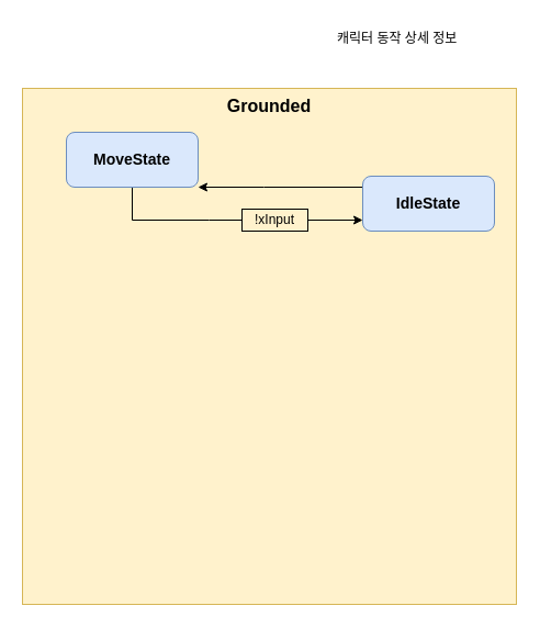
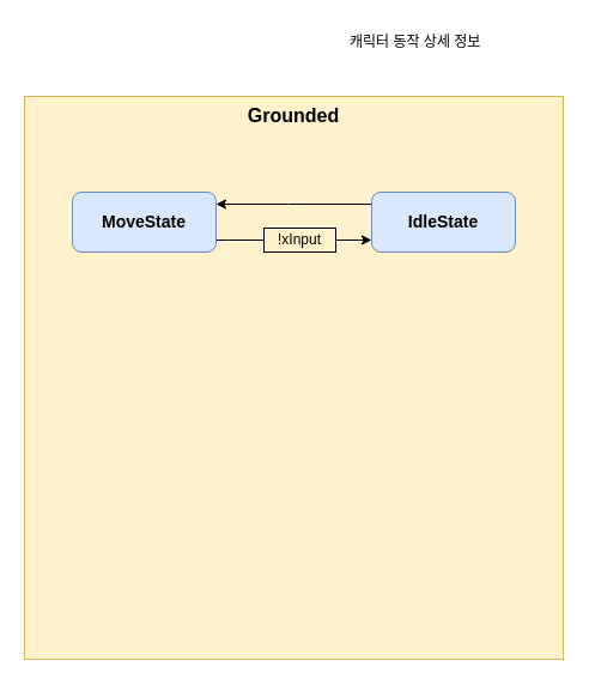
  <mxCell id="0" />
  <mxCell id="1" parent="0" />
- <mxCell id="2" value="&lt;font style=&quot;vertical-align: inherit&quot;&gt;&lt;font style=&quot;vertical-align: inherit&quot;&gt;&lt;font style=&quot;vertical-align: inherit&quot;&gt;&lt;font style=&quot;vertical-align: inherit&quot;&gt;&amp;nbsp;캐릭터 동작 상세 정보&lt;/font&gt;&lt;/font&gt;&lt;/font&gt;&lt;/font&gt;" style="text;html=1;strokeColor=none;fillColor=none;align=center;verticalAlign=middle;whiteSpace=wrap;rounded=0;" vertex="1" parent="1"><mxGeometry x="275" y="20" width="170" height="30" as="geometry" /></mxCell>
+ <mxCell id="2" value="&lt;font style=&quot;vertical-align: inherit&quot;&gt;&lt;font style=&quot;vertical-align: inherit&quot;&gt;&lt;font style=&quot;vertical-align: inherit&quot;&gt;&lt;font style=&quot;vertical-align: inherit&quot;&gt;&amp;nbsp;캐릭터 동작 상세 정보&lt;/font&gt;&lt;/font&gt;&lt;/font&gt;&lt;/font&gt;" style="text;html=1;strokeColor=none;fillColor=none;align=center;verticalAlign=middle;whiteSpace=wrap;rounded=0;" vertex="1" parent="1"><mxGeometry x="260" y="20" width="170" height="30" as="geometry" /></mxCell>
  <mxCell id="3" value="&lt;b&gt;&lt;font style=&quot;font-size: 16px&quot;&gt;Grounded&lt;/font&gt;&lt;/b&gt;" style="rounded=0;whiteSpace=wrap;html=1;fillColor=#fff2cc;strokeColor=#d6b656;align=center;verticalAlign=top;" vertex="1" parent="1"><mxGeometry x="20" y="80" width="450" height="470" as="geometry" /></mxCell>
  <mxCell id="4" value="" style="edgeStyle=orthogonalEdgeStyle;rounded=0;orthogonalLoop=1;jettySize=auto;html=1;" edge="1" parent="1" source="5" target="7"><mxGeometry relative="1" as="geometry"><Array as="points"><mxPoint x="190" y="200" /><mxPoint x="190" y="200" /></Array></mxGeometry></mxCell>
- <mxCell id="5" value="&lt;b&gt;&lt;font style=&quot;font-size: 14px&quot;&gt;MoveState&lt;/font&gt;&lt;/b&gt;" style="rounded=1;whiteSpace=wrap;html=1;fillColor=#dae8fc;strokeColor=#6c8ebf;" vertex="1" parent="1"><mxGeometry x="60" y="120" width="120" height="50" as="geometry" /></mxCell>
+ <mxCell id="5" value="&lt;b&gt;&lt;font style=&quot;font-size: 14px&quot;&gt;MoveState&lt;/font&gt;&lt;/b&gt;" style="rounded=1;whiteSpace=wrap;html=1;fillColor=#dae8fc;strokeColor=#6c8ebf;" vertex="1" parent="1"><mxGeometry x="60" y="160" width="120" height="50" as="geometry" /></mxCell>
  <mxCell id="6" style="edgeStyle=orthogonalEdgeStyle;rounded=0;orthogonalLoop=1;jettySize=auto;html=1;" edge="1" parent="1" source="7" target="5"><mxGeometry relative="1" as="geometry"><Array as="points"><mxPoint x="240" y="170" /><mxPoint x="240" y="170" /></Array></mxGeometry></mxCell>
- <mxCell id="7" value="&lt;b&gt;&lt;font style=&quot;font-size: 14px&quot;&gt;IdleState&lt;/font&gt;&lt;/b&gt;" style="rounded=1;whiteSpace=wrap;html=1;fillColor=#dae8fc;strokeColor=#6c8ebf;" vertex="1" parent="1"><mxGeometry x="330" y="160" width="120" height="50" as="geometry" /></mxCell>
+ <mxCell id="7" value="&lt;b&gt;&lt;font style=&quot;font-size: 14px&quot;&gt;IdleState&lt;/font&gt;&lt;/b&gt;" style="rounded=1;whiteSpace=wrap;html=1;fillColor=#dae8fc;strokeColor=#6c8ebf;" vertex="1" parent="1"><mxGeometry x="310" y="160" width="120" height="50" as="geometry" /></mxCell>
  <mxCell id="8" value="!xInput" style="rounded=0;whiteSpace=wrap;html=1;verticalAlign=middle;align=center;fillColor=#fff2cc;" vertex="1" parent="1"><mxGeometry x="220" y="190" width="60" height="20" as="geometry" /></mxCell>
